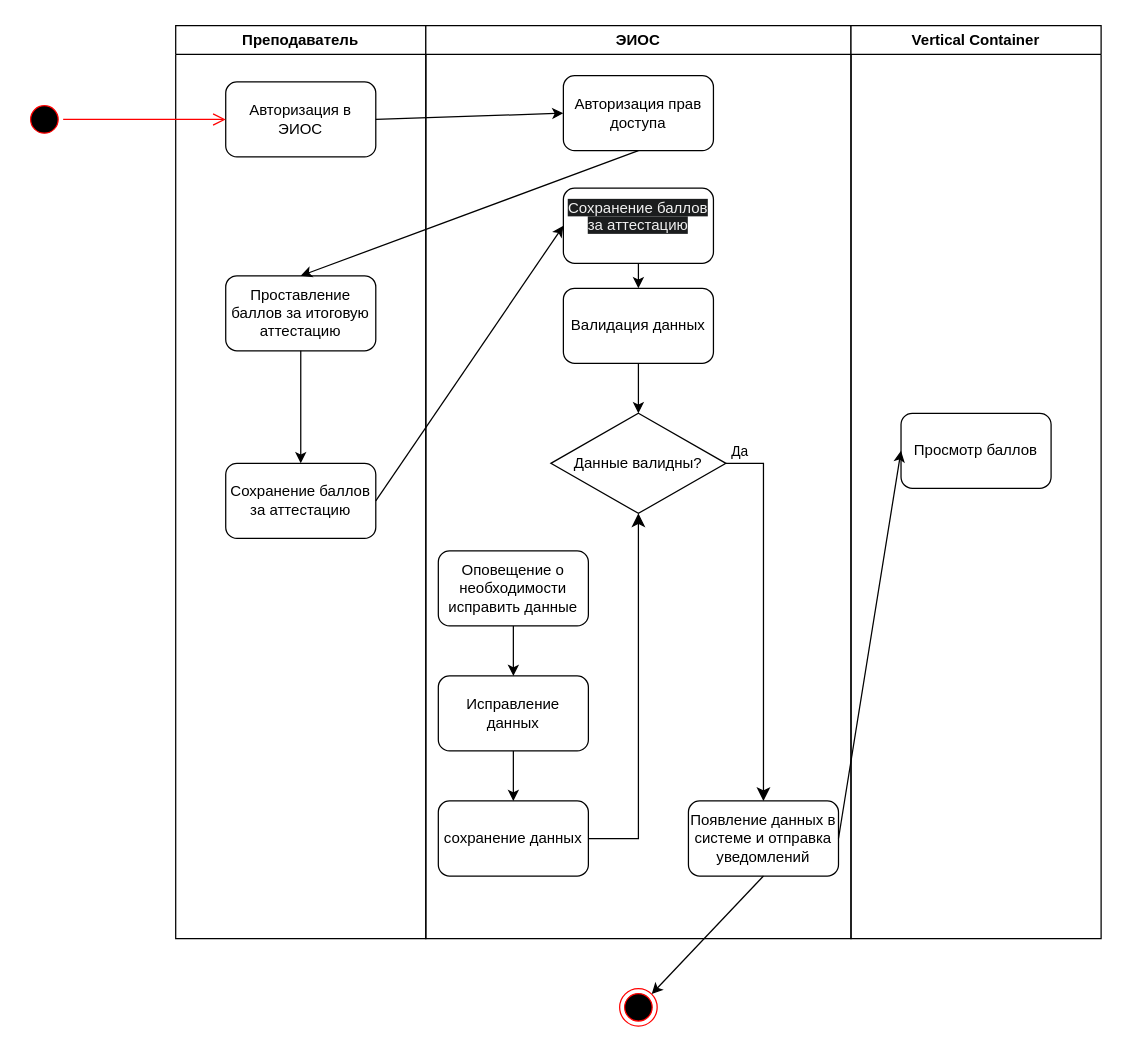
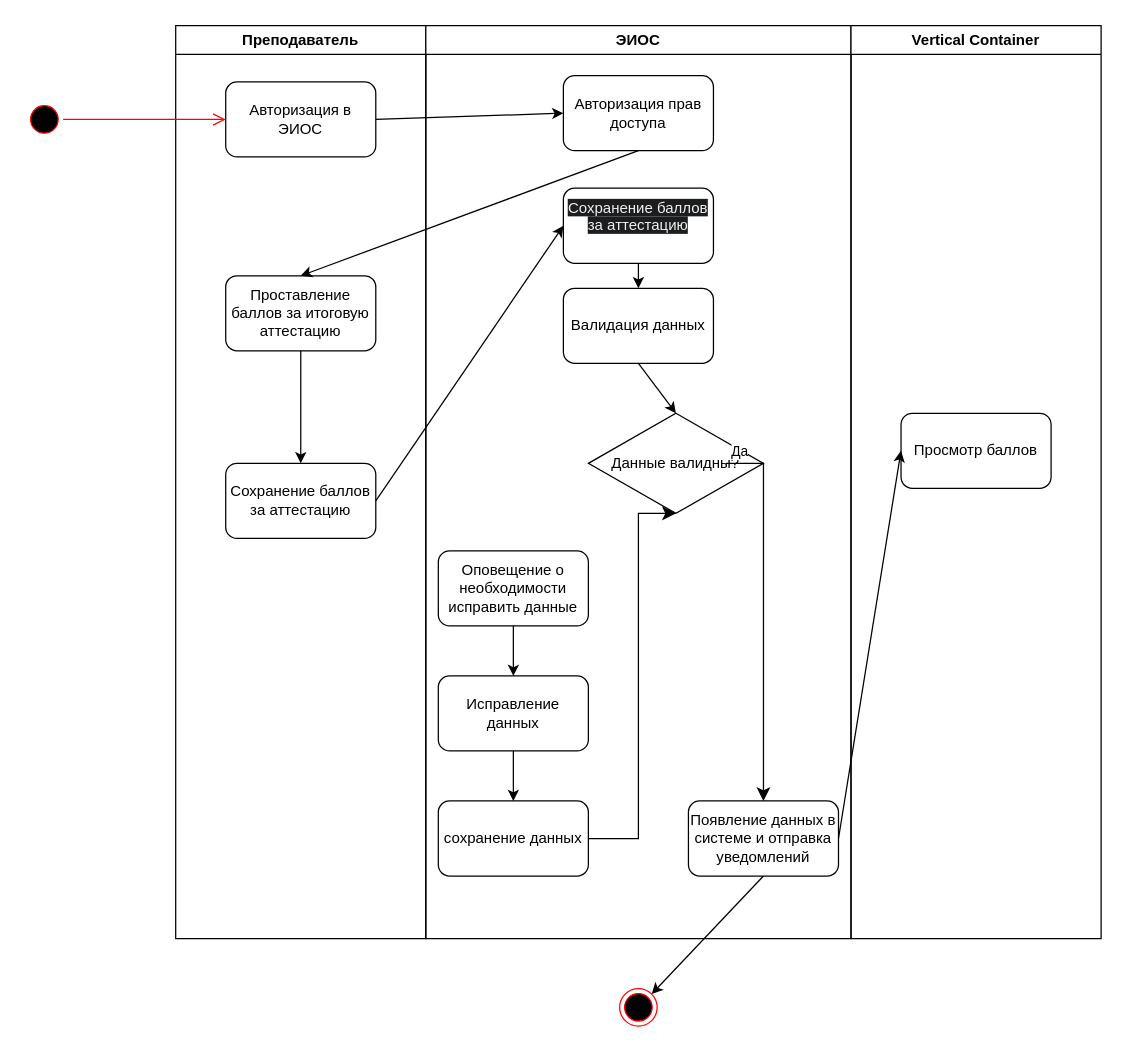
  <mxCell id="0" />
  <mxCell id="1" parent="0" />
  <mxCell id="2" value="Преподаватель" style="swimlane;whiteSpace=wrap;html=1;" vertex="1" parent="1"><mxGeometry x="140" y="20" width="200" height="730" as="geometry" /></mxCell>
  <mxCell id="3" value="Авторизация в&lt;div&gt;ЭИОС&lt;/div&gt;" style="rounded=1;whiteSpace=wrap;html=1;" vertex="1" parent="2"><mxGeometry x="40" y="45" width="120" height="60" as="geometry" /></mxCell>
  <mxCell id="4" value="Проставление баллов за итоговую аттестацию" style="rounded=1;whiteSpace=wrap;html=1;" vertex="1" parent="2"><mxGeometry x="40" y="200" width="120" height="60" as="geometry" /></mxCell>
  <mxCell id="5" value="Сохранение баллов за аттестацию" style="rounded=1;whiteSpace=wrap;html=1;" vertex="1" parent="2"><mxGeometry x="40" y="350" width="120" height="60" as="geometry" /></mxCell>
  <mxCell id="6" value="" style="endArrow=classic;html=1;rounded=0;exitX=0.5;exitY=1;exitDx=0;exitDy=0;entryX=0.5;entryY=0;entryDx=0;entryDy=0;" edge="1" parent="2" source="4" target="5"><mxGeometry width="50" height="50" relative="1" as="geometry"><mxPoint x="70" y="340" as="sourcePoint" /><mxPoint x="120" y="290" as="targetPoint" /></mxGeometry></mxCell>
  <mxCell id="7" value="ЭИОС" style="swimlane;whiteSpace=wrap;html=1;" vertex="1" parent="1"><mxGeometry x="340" y="20" width="340" height="730" as="geometry" /></mxCell>
  <mxCell id="8" value="Авторизация прав доступа" style="rounded=1;whiteSpace=wrap;html=1;" vertex="1" parent="7"><mxGeometry x="110" y="40" width="120" height="60" as="geometry" /></mxCell>
  <mxCell id="9" value="&#10;&lt;span style=&quot;color: rgb(240, 240, 240); font-family: Helvetica; font-size: 12px; font-style: normal; font-variant-ligatures: normal; font-variant-caps: normal; font-weight: 400; letter-spacing: normal; orphans: 2; text-align: center; text-indent: 0px; text-transform: none; widows: 2; word-spacing: 0px; -webkit-text-stroke-width: 0px; white-space: normal; background-color: rgb(27, 29, 30); text-decoration-thickness: initial; text-decoration-style: initial; text-decoration-color: initial; display: inline !important; float: none;&quot;&gt;Сохранение баллов за аттестацию&lt;/span&gt;&#10;&#10;" style="rounded=1;whiteSpace=wrap;html=1;" vertex="1" parent="7"><mxGeometry x="110" y="130" width="120" height="60" as="geometry" /></mxCell>
  <mxCell id="10" value="Валидация данных" style="rounded=1;whiteSpace=wrap;html=1;" vertex="1" parent="7"><mxGeometry x="110" y="210" width="120" height="60" as="geometry" /></mxCell>
  <mxCell id="11" value="Появление данных в системе и отправка уведомлений" style="rounded=1;whiteSpace=wrap;html=1;" vertex="1" parent="7"><mxGeometry x="210" y="620" width="120" height="60" as="geometry" /></mxCell>
  <mxCell id="12" value="" style="endArrow=classic;html=1;rounded=0;exitX=0.5;exitY=1;exitDx=0;exitDy=0;entryX=0.5;entryY=0;entryDx=0;entryDy=0;" edge="1" parent="7" source="9" target="10"><mxGeometry width="50" height="50" relative="1" as="geometry"><mxPoint x="-40" y="230" as="sourcePoint" /><mxPoint x="10" y="180" as="targetPoint" /></mxGeometry></mxCell>
- <mxCell id="13" value="Данные валидны?" style="rhombus;whiteSpace=wrap;html=1;" vertex="1" parent="7"><mxGeometry x="100" y="310" width="140" height="80" as="geometry" /></mxCell>
+ <mxCell id="13" value="Данные валидны?" style="rhombus;whiteSpace=wrap;html=1;" vertex="1" parent="7"><mxGeometry x="130" y="310" width="140" height="80" as="geometry" /></mxCell>
  <mxCell id="14" value="" style="edgeStyle=elbowEdgeStyle;elbow=vertical;endArrow=classic;html=1;curved=0;rounded=0;endSize=8;startSize=8;entryX=0.5;entryY=0;entryDx=0;entryDy=0;" edge="1" parent="7" target="11"><mxGeometry width="50" height="50" relative="1" as="geometry"><mxPoint x="240" y="350" as="sourcePoint" /><mxPoint x="300" y="350" as="targetPoint" /><Array as="points"><mxPoint x="270" y="350" /></Array></mxGeometry></mxCell>
  <mxCell id="15" value="Да" style="edgeLabel;html=1;align=center;verticalAlign=middle;resizable=0;points=[];" vertex="1" connectable="0" parent="14"><mxGeometry x="-0.1" y="-1" relative="1" as="geometry"><mxPoint x="-19" y="-115" as="offset" /></mxGeometry></mxCell>
  <mxCell id="16" value="" style="endArrow=classic;html=1;rounded=0;entryX=0.5;entryY=0;entryDx=0;entryDy=0;exitX=0.5;exitY=1;exitDx=0;exitDy=0;" edge="1" parent="7" source="10" target="13"><mxGeometry width="50" height="50" relative="1" as="geometry"><mxPoint x="70" y="330" as="sourcePoint" /><mxPoint x="120" y="280" as="targetPoint" /></mxGeometry></mxCell>
  <mxCell id="17" value="Оповещение о необходимости исправить данные" style="rounded=1;whiteSpace=wrap;html=1;" vertex="1" parent="7"><mxGeometry x="10" y="420" width="120" height="60" as="geometry" /></mxCell>
  <mxCell id="18" value="Исправление данных" style="rounded=1;whiteSpace=wrap;html=1;" vertex="1" parent="7"><mxGeometry x="10" y="520" width="120" height="60" as="geometry" /></mxCell>
  <mxCell id="19" value="сохранение данных" style="rounded=1;whiteSpace=wrap;html=1;" vertex="1" parent="7"><mxGeometry x="10" y="620" width="120" height="60" as="geometry" /></mxCell>
  <mxCell id="20" value="" style="endArrow=classic;html=1;rounded=0;exitX=0.5;exitY=1;exitDx=0;exitDy=0;entryX=0.5;entryY=0;entryDx=0;entryDy=0;" edge="1" parent="7" source="17" target="18"><mxGeometry width="50" height="50" relative="1" as="geometry"><mxPoint x="-90" y="570" as="sourcePoint" /><mxPoint x="-40" y="520" as="targetPoint" /></mxGeometry></mxCell>
  <mxCell id="21" value="" style="endArrow=classic;html=1;rounded=0;exitX=0.5;exitY=1;exitDx=0;exitDy=0;entryX=0.5;entryY=0;entryDx=0;entryDy=0;" edge="1" parent="7" source="18" target="19"><mxGeometry width="50" height="50" relative="1" as="geometry"><mxPoint x="-100" y="630" as="sourcePoint" /><mxPoint x="-50" y="580" as="targetPoint" /></mxGeometry></mxCell>
  <mxCell id="22" value="" style="edgeStyle=elbowEdgeStyle;elbow=horizontal;endArrow=classic;html=1;curved=0;rounded=0;endSize=8;startSize=8;exitX=1;exitY=0.5;exitDx=0;exitDy=0;entryX=0.5;entryY=1;entryDx=0;entryDy=0;" edge="1" parent="7" source="19" target="13"><mxGeometry width="50" height="50" relative="1" as="geometry"><mxPoint x="140" y="660" as="sourcePoint" /><mxPoint x="190" y="610" as="targetPoint" /><Array as="points"><mxPoint x="170" y="630" /></Array></mxGeometry></mxCell>
  <mxCell id="23" value="" style="ellipse;html=1;shape=startState;fillColor=#000000;strokeColor=#ff0000;" vertex="1" parent="1"><mxGeometry x="20" y="80" width="30" height="30" as="geometry" /></mxCell>
  <mxCell id="24" value="" style="edgeStyle=orthogonalEdgeStyle;html=1;verticalAlign=bottom;endArrow=open;endSize=8;strokeColor=#ff0000;rounded=0;" edge="1" parent="1" source="23"><mxGeometry relative="1" as="geometry"><mxPoint x="180" y="95" as="targetPoint" /></mxGeometry></mxCell>
  <mxCell id="25" value="" style="endArrow=classic;html=1;rounded=0;exitX=1;exitY=0.5;exitDx=0;exitDy=0;entryX=0;entryY=0.5;entryDx=0;entryDy=0;" edge="1" parent="1" source="3" target="8"><mxGeometry width="50" height="50" relative="1" as="geometry"><mxPoint x="350" y="130" as="sourcePoint" /><mxPoint x="400" y="80" as="targetPoint" /></mxGeometry></mxCell>
  <mxCell id="26" value="" style="endArrow=classic;html=1;rounded=0;exitX=0.5;exitY=1;exitDx=0;exitDy=0;entryX=0.5;entryY=0;entryDx=0;entryDy=0;" edge="1" parent="1" source="8" target="4"><mxGeometry width="50" height="50" relative="1" as="geometry"><mxPoint x="320" y="180" as="sourcePoint" /><mxPoint x="370" y="130" as="targetPoint" /></mxGeometry></mxCell>
  <mxCell id="27" value="" style="endArrow=classic;html=1;rounded=0;exitX=1;exitY=0.5;exitDx=0;exitDy=0;entryX=0;entryY=0.5;entryDx=0;entryDy=0;" edge="1" parent="1" source="5" target="9"><mxGeometry width="50" height="50" relative="1" as="geometry"><mxPoint x="340" y="390" as="sourcePoint" /><mxPoint x="390" y="340" as="targetPoint" /></mxGeometry></mxCell>
  <mxCell id="28" value="Vertical Container" style="swimlane;whiteSpace=wrap;html=1;" vertex="1" parent="1"><mxGeometry x="680" y="20" width="200" height="730" as="geometry" /></mxCell>
  <mxCell id="29" value="Просмотр баллов" style="rounded=1;whiteSpace=wrap;html=1;" vertex="1" parent="28"><mxGeometry x="40" y="310" width="120" height="60" as="geometry" /></mxCell>
  <mxCell id="30" value="" style="endArrow=classic;html=1;rounded=0;exitX=1;exitY=0.5;exitDx=0;exitDy=0;entryX=0;entryY=0.5;entryDx=0;entryDy=0;" edge="1" parent="1" source="11" target="29"><mxGeometry width="50" height="50" relative="1" as="geometry"><mxPoint x="730" y="630" as="sourcePoint" /><mxPoint x="780" y="580" as="targetPoint" /></mxGeometry></mxCell>
  <mxCell id="31" value="" style="ellipse;html=1;shape=endState;fillColor=#000000;strokeColor=#ff0000;" vertex="1" parent="1"><mxGeometry x="495" y="790" width="30" height="30" as="geometry" /></mxCell>
  <mxCell id="32" value="" style="endArrow=classic;html=1;rounded=0;exitX=0.5;exitY=1;exitDx=0;exitDy=0;entryX=1;entryY=0;entryDx=0;entryDy=0;" edge="1" parent="1" source="11" target="31"><mxGeometry width="50" height="50" relative="1" as="geometry"><mxPoint x="450" y="760" as="sourcePoint" /><mxPoint x="500" y="710" as="targetPoint" /></mxGeometry></mxCell>
